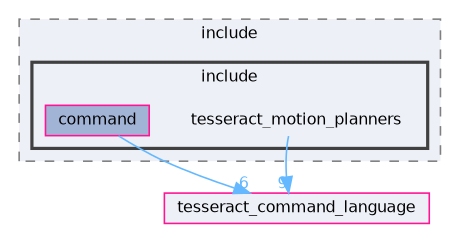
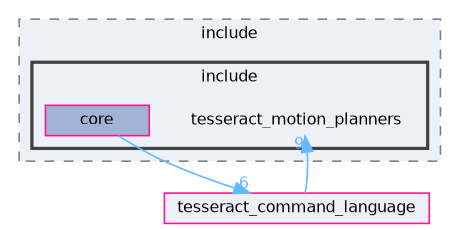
  digraph {
    compound=true
    node [color=deeppink fontname=Helvetica fontsize=10 shape=box style=filled]
    edge [color=steelblue1 fontcolor=steelblue1 fontname=Helvetica fontsize=10 labeldistance=1.5 labelfontname=Helvetica labelfontsize=10]
    n1 [color=gray40 height=0.2 label=tesseract_motion_planners shape=plaintext width=0.4 style=""]
-   n2 [fillcolor="#a2b4d6" height=0.2 label=command width=0.4]
+   n2 [fillcolor="#a2b4d6" height=0.2 label=core width=0.4]
    n3 [fillcolor="#edf0f7" height=0.2 label=tesseract_command_language width=0.4]
    subgraph cluster_1 {
      bgcolor="#edf0f7"
      fontname=Helvetica
      fontsize=10
      label=include
      pencolor=grey50
      style="filled,dashed"
      subgraph cluster_2 {
        bgcolor="#edf0f7"
        fontname=Helvetica
        fontsize=10
        label=include
        pencolor=grey25
        style="filled,bold"
        n1
        n2
      }
    }
-   n1 -> n3 [headlabel=9]
+   n3 -> n1 [headlabel=9]
    n2 -> n3 [headlabel=6]
  }
